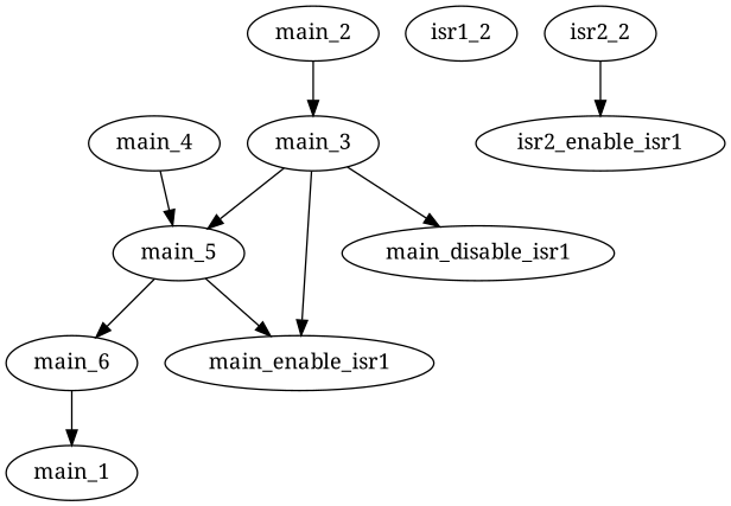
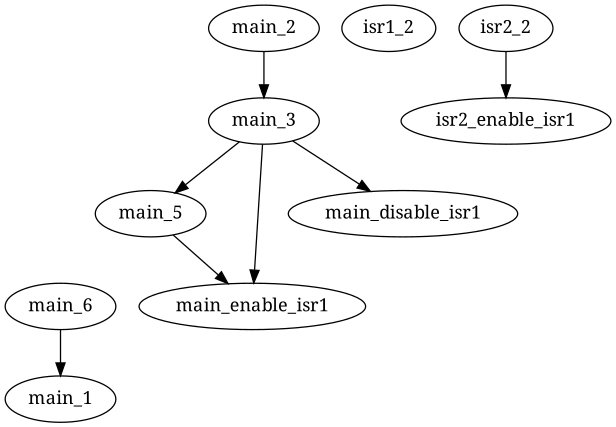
  digraph {
    fontname="Noto Serif"
    node [fontname="Noto Serif"]
    edge [fontname="Noto Serif"]
    n1 [label=main_3]
    n2 [label=main_5]
    main_enable_isr1
    main_disable_isr1
    main_6
-   n6 [label=main_4]
    n7 [label=main_2]
    main_1
    n9 [label=isr1_2]
    n10 [label=isr2_2]
    isr2_enable_isr1
    n1 -> n2
    n1 -> main_enable_isr1
    n1 -> main_disable_isr1
    n2 -> main_enable_isr1
-   n2 -> main_6
    main_6 -> main_1
-   n6 -> n2
    n7 -> n1
    n10 -> isr2_enable_isr1
  }
